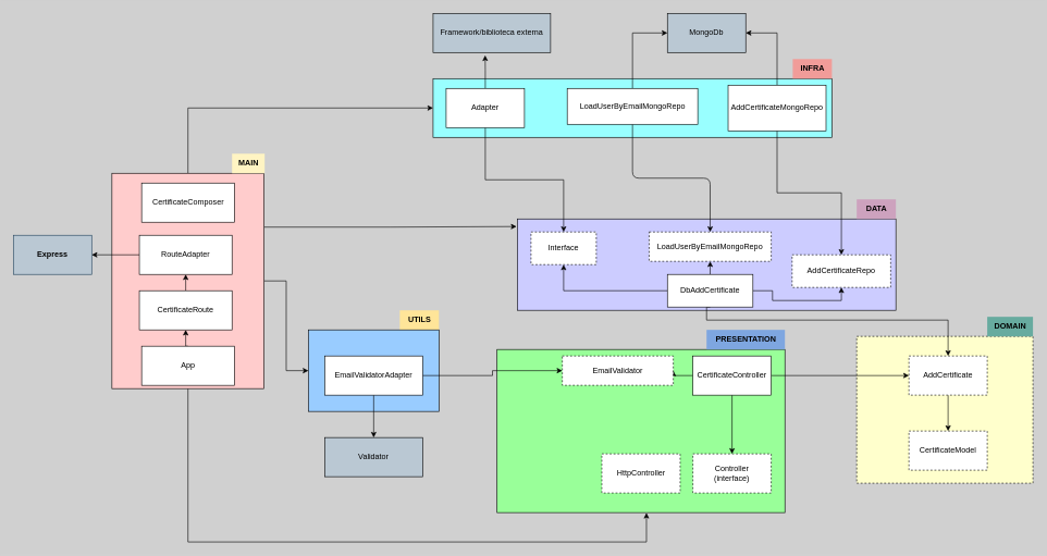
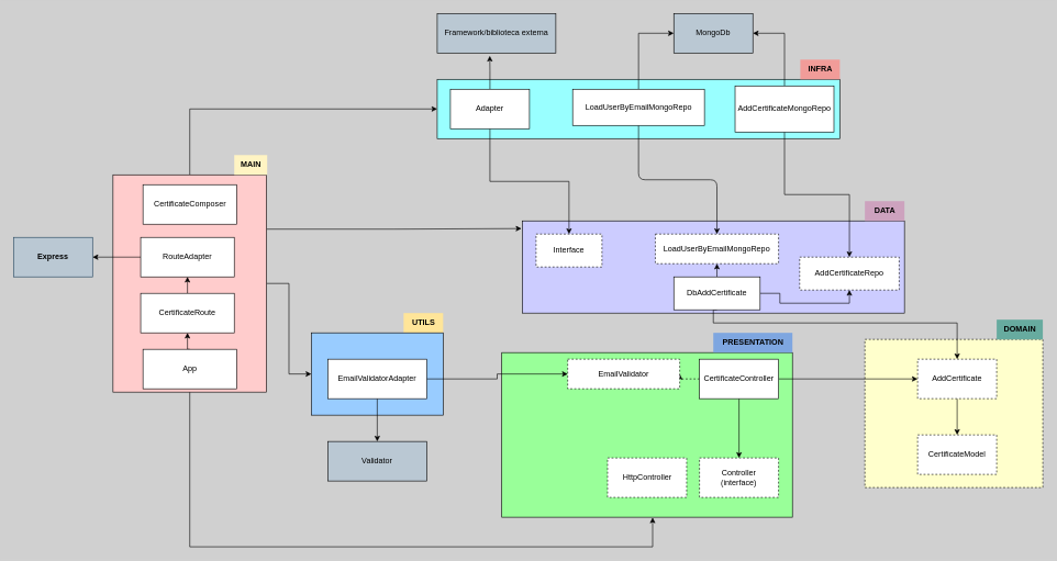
  <mxCell id="0" />
  <mxCell id="1" parent="0" />
  <mxCell id="2" value="&lt;b&gt;&lt;font color=&quot;#000000&quot;&gt;Express&lt;/font&gt;&lt;/b&gt;" style="rounded=0;whiteSpace=wrap;html=1;fillColor=#bac8d3;strokeColor=#23445d;" parent="1" vertex="1"><mxGeometry x="20" y="360" width="120" height="60" as="geometry" /></mxCell>
  <mxCell id="3" style="edgeStyle=orthogonalEdgeStyle;rounded=0;orthogonalLoop=1;jettySize=auto;html=1;entryX=0;entryY=0.5;entryDx=0;entryDy=0;" parent="1" source="7" target="21" edge="1"><mxGeometry relative="1" as="geometry" /></mxCell>
  <mxCell id="4" style="edgeStyle=orthogonalEdgeStyle;rounded=0;orthogonalLoop=1;jettySize=auto;html=1;exitX=0.5;exitY=1;exitDx=0;exitDy=0;entryX=0.519;entryY=1.002;entryDx=0;entryDy=0;entryPerimeter=0;" parent="1" source="7" target="9" edge="1"><mxGeometry relative="1" as="geometry"><Array as="points"><mxPoint x="287" y="830" /><mxPoint x="990" y="830" /></Array></mxGeometry></mxCell>
  <mxCell id="5" style="edgeStyle=orthogonalEdgeStyle;rounded=0;orthogonalLoop=1;jettySize=auto;html=1;exitX=0.5;exitY=0;exitDx=0;exitDy=0;entryX=0;entryY=0.5;entryDx=0;entryDy=0;" parent="1" source="7" target="37" edge="1"><mxGeometry relative="1" as="geometry" /></mxCell>
  <mxCell id="6" style="edgeStyle=orthogonalEdgeStyle;rounded=0;orthogonalLoop=1;jettySize=auto;html=1;exitX=1;exitY=0.25;exitDx=0;exitDy=0;entryX=-0.002;entryY=0.083;entryDx=0;entryDy=0;entryPerimeter=0;" parent="1" source="7" target="27" edge="1"><mxGeometry relative="1" as="geometry" /></mxCell>
  <mxCell id="7" value="" style="rounded=0;whiteSpace=wrap;html=1;fillColor=#FFCCCC;" parent="1" vertex="1"><mxGeometry x="171" y="265" width="233" height="330" as="geometry" /></mxCell>
  <mxCell id="8" value="" style="rounded=0;whiteSpace=wrap;html=1;dashed=1;fillColor=#FFFFCC;" parent="1" vertex="1"><mxGeometry x="1312" y="515" width="270" height="225" as="geometry" /></mxCell>
  <mxCell id="9" value="" style="rounded=0;whiteSpace=wrap;html=1;fillColor=#99FF99;" parent="1" vertex="1"><mxGeometry x="761" y="535" width="441" height="250" as="geometry" /></mxCell>
  <mxCell id="10" style="edgeStyle=orthogonalEdgeStyle;rounded=0;orthogonalLoop=1;jettySize=auto;html=1;entryX=0.5;entryY=0;entryDx=0;entryDy=0;" parent="1" source="13" target="14" edge="1"><mxGeometry relative="1" as="geometry" /></mxCell>
- <mxCell id="11" style="edgeStyle=orthogonalEdgeStyle;rounded=0;orthogonalLoop=1;jettySize=auto;html=1;exitX=0;exitY=0.5;exitDx=0;exitDy=0;entryX=1;entryY=0.5;entryDx=0;entryDy=0;" parent="1" source="13" target="19" edge="1"><mxGeometry relative="1" as="geometry" /></mxCell>
+ <mxCell id="11" style="edgeStyle=orthogonalEdgeStyle;rounded=0;orthogonalLoop=1;jettySize=auto;html=1;exitX=0;exitY=0.5;exitDx=0;exitDy=0;entryX=1;entryY=0.5;entryDx=0;entryDy=0;dashed=1;" parent="1" source="13" target="19" edge="1"><mxGeometry relative="1" as="geometry" /></mxCell>
  <mxCell id="12" style="edgeStyle=orthogonalEdgeStyle;rounded=0;orthogonalLoop=1;jettySize=auto;html=1;exitX=1;exitY=0.5;exitDx=0;exitDy=0;entryX=0;entryY=0.5;entryDx=0;entryDy=0;" parent="1" source="13" target="36" edge="1"><mxGeometry relative="1" as="geometry" /></mxCell>
  <mxCell id="13" value="CertificateController" style="rounded=0;whiteSpace=wrap;html=1;" parent="1" vertex="1"><mxGeometry x="1061" y="545" width="120" height="60" as="geometry" /></mxCell>
  <mxCell id="14" value="Controller&lt;br&gt;(interface)" style="rounded=0;whiteSpace=wrap;html=1;dashed=1;" parent="1" vertex="1"><mxGeometry x="1061" y="695" width="120" height="60" as="geometry" /></mxCell>
  <mxCell id="15" style="edgeStyle=orthogonalEdgeStyle;rounded=0;orthogonalLoop=1;jettySize=auto;html=1;exitX=0.5;exitY=1;exitDx=0;exitDy=0;" parent="1" source="9" target="9" edge="1"><mxGeometry relative="1" as="geometry" /></mxCell>
  <mxCell id="16" style="edgeStyle=orthogonalEdgeStyle;rounded=0;orthogonalLoop=1;jettySize=auto;html=1;exitX=0;exitY=0.5;exitDx=0;exitDy=0;entryX=1;entryY=0.5;entryDx=0;entryDy=0;" parent="1" source="17" target="2" edge="1"><mxGeometry relative="1" as="geometry" /></mxCell>
  <mxCell id="17" value="RouteAdapter" style="rounded=0;whiteSpace=wrap;html=1;" parent="1" vertex="1"><mxGeometry x="213" y="360" width="142" height="60" as="geometry" /></mxCell>
  <mxCell id="18" value="&lt;b&gt;&lt;font color=&quot;#000000&quot;&gt;PRESENTATION&lt;/font&gt;&lt;/b&gt;" style="text;html=1;resizable=0;autosize=1;align=center;verticalAlign=middle;points=[];fillColor=#7EA6E0;strokeColor=none;rounded=0;dashed=1;" parent="1" vertex="1"><mxGeometry x="1082" y="505" width="120" height="30" as="geometry" /></mxCell>
  <mxCell id="19" value="EmailValidator" style="rounded=0;whiteSpace=wrap;html=1;dashed=1;" parent="1" vertex="1"><mxGeometry x="861" y="545" width="170" height="45" as="geometry" /></mxCell>
  <mxCell id="20" value="&lt;b&gt;&lt;font color=&quot;#000000&quot;&gt;UTILS&lt;/font&gt;&lt;/b&gt;" style="text;html=1;resizable=0;autosize=1;align=center;verticalAlign=middle;points=[];fillColor=#FFE599;strokeColor=none;rounded=0;dashed=1;" parent="1" vertex="1"><mxGeometry x="612" y="475" width="60" height="30" as="geometry" /></mxCell>
  <mxCell id="21" value="" style="rounded=0;whiteSpace=wrap;html=1;fillColor=#99CCFF;" parent="1" vertex="1"><mxGeometry x="472" y="505" width="200" height="125" as="geometry" /></mxCell>
  <mxCell id="22" style="edgeStyle=orthogonalEdgeStyle;rounded=0;orthogonalLoop=1;jettySize=auto;html=1;exitX=1;exitY=0.5;exitDx=0;exitDy=0;entryX=0;entryY=0.5;entryDx=0;entryDy=0;" parent="1" source="24" target="19" edge="1"><mxGeometry relative="1" as="geometry" /></mxCell>
  <mxCell id="23" style="edgeStyle=orthogonalEdgeStyle;rounded=0;orthogonalLoop=1;jettySize=auto;html=1;exitX=0.5;exitY=1;exitDx=0;exitDy=0;entryX=0.5;entryY=0;entryDx=0;entryDy=0;" parent="1" source="24" target="25" edge="1"><mxGeometry relative="1" as="geometry" /></mxCell>
  <mxCell id="24" value="EmailValidatorAdapter" style="rounded=0;whiteSpace=wrap;html=1;" parent="1" vertex="1"><mxGeometry x="497" y="545" width="150" height="60" as="geometry" /></mxCell>
  <mxCell id="25" value="&lt;font color=&quot;#000000&quot;&gt;Validator&lt;/font&gt;" style="rounded=0;whiteSpace=wrap;html=1;fillColor=#BAC8D3;" parent="1" vertex="1"><mxGeometry x="497" y="670" width="150" height="60" as="geometry" /></mxCell>
  <mxCell id="26" value="&lt;b&gt;&lt;font color=&quot;#000000&quot;&gt;DOMAIN&lt;/font&gt;&lt;/b&gt;" style="text;html=1;align=center;verticalAlign=middle;resizable=0;points=[];autosize=1;strokeColor=none;fillColor=#67AB9F;" parent="1" vertex="1"><mxGeometry x="1512" y="485" width="70" height="30" as="geometry" /></mxCell>
  <mxCell id="27" value="" style="rounded=0;whiteSpace=wrap;html=1;fillColor=#CCCCFF;" parent="1" vertex="1"><mxGeometry x="792" y="335" width="580" height="140" as="geometry" /></mxCell>
  <mxCell id="28" value="&lt;b&gt;&lt;font color=&quot;#000000&quot;&gt;DATA&lt;/font&gt;&lt;/b&gt;" style="text;html=1;align=center;verticalAlign=middle;resizable=0;points=[];autosize=1;strokeColor=none;fillColor=#CDA2BE;" parent="1" vertex="1"><mxGeometry x="1312" y="305" width="60" height="30" as="geometry" /></mxCell>
- <mxCell id="29" style="edgeStyle=orthogonalEdgeStyle;rounded=0;orthogonalLoop=1;jettySize=auto;html=1;entryX=0.5;entryY=1;entryDx=0;entryDy=0;" parent="1" source="33" target="40" edge="1"><mxGeometry relative="1" as="geometry" /></mxCell>
  <mxCell id="30" style="edgeStyle=orthogonalEdgeStyle;rounded=0;orthogonalLoop=1;jettySize=auto;html=1;exitX=1;exitY=0.5;exitDx=0;exitDy=0;entryX=0.5;entryY=1;entryDx=0;entryDy=0;" parent="1" source="33" target="47" edge="1"><mxGeometry relative="1" as="geometry" /></mxCell>
  <mxCell id="31" style="edgeStyle=orthogonalEdgeStyle;rounded=0;orthogonalLoop=1;jettySize=auto;html=1;exitX=0.5;exitY=1;exitDx=0;exitDy=0;" parent="1" source="33" target="36" edge="1"><mxGeometry relative="1" as="geometry"><Array as="points"><mxPoint x="1082" y="490" /><mxPoint x="1452" y="490" /></Array></mxGeometry></mxCell>
  <mxCell id="32" value="" style="edgeStyle=none;html=1;elbow=vertical;" parent="1" source="33" target="58" edge="1"><mxGeometry relative="1" as="geometry" /></mxCell>
  <mxCell id="33" value="DbAddCertificate" style="rounded=0;whiteSpace=wrap;html=1;" parent="1" vertex="1"><mxGeometry x="1022" y="420" width="131" height="50" as="geometry" /></mxCell>
  <mxCell id="34" value="&lt;font color=&quot;#000000&quot;&gt;MongoDb&lt;/font&gt;" style="rounded=0;whiteSpace=wrap;html=1;fillColor=#BAC8D3;" parent="1" vertex="1"><mxGeometry x="1022" y="20" width="120" height="60" as="geometry" /></mxCell>
  <mxCell id="35" value="" style="edgeStyle=none;html=1;" edge="1" parent="1" source="36" target="59"><mxGeometry relative="1" as="geometry" /></mxCell>
  <mxCell id="36" value="AddCertificate" style="rounded=0;whiteSpace=wrap;html=1;dashed=1;" parent="1" vertex="1"><mxGeometry x="1392" y="545" width="120" height="60" as="geometry" /></mxCell>
  <mxCell id="37" value="" style="rounded=0;whiteSpace=wrap;html=1;fillColor=#99FFFF;" parent="1" vertex="1"><mxGeometry x="663" y="120" width="611" height="90" as="geometry" /></mxCell>
  <mxCell id="38" value="&lt;b&gt;&lt;font color=&quot;#000000&quot;&gt;INFRA&lt;/font&gt;&lt;/b&gt;" style="text;html=1;align=center;verticalAlign=middle;resizable=0;points=[];autosize=1;strokeColor=none;fillColor=#F19C99;" parent="1" vertex="1"><mxGeometry x="1214" y="90" width="60" height="30" as="geometry" /></mxCell>
  <mxCell id="39" value="&lt;font color=&quot;#000000&quot;&gt;Framework/biblioteca externa&lt;/font&gt;" style="rounded=0;whiteSpace=wrap;html=1;fillColor=#BAC8D3;" parent="1" vertex="1"><mxGeometry x="663" y="20" width="180" height="60" as="geometry" /></mxCell>
  <mxCell id="40" value="Interface" style="rounded=0;whiteSpace=wrap;html=1;dashed=1;" parent="1" vertex="1"><mxGeometry x="813" y="355" width="100" height="50" as="geometry" /></mxCell>
  <mxCell id="41" style="edgeStyle=orthogonalEdgeStyle;rounded=0;orthogonalLoop=1;jettySize=auto;html=1;exitX=0.5;exitY=1;exitDx=0;exitDy=0;entryX=0.5;entryY=0;entryDx=0;entryDy=0;" parent="1" source="43" target="40" edge="1"><mxGeometry relative="1" as="geometry" /></mxCell>
  <mxCell id="42" style="edgeStyle=orthogonalEdgeStyle;rounded=0;orthogonalLoop=1;jettySize=auto;html=1;entryX=0.443;entryY=1.072;entryDx=0;entryDy=0;entryPerimeter=0;" parent="1" source="43" target="39" edge="1"><mxGeometry relative="1" as="geometry" /></mxCell>
  <mxCell id="43" value="Adapter" style="rounded=0;whiteSpace=wrap;html=1;" parent="1" vertex="1"><mxGeometry x="683" y="135" width="120" height="60" as="geometry" /></mxCell>
  <mxCell id="44" style="edgeStyle=orthogonalEdgeStyle;rounded=0;orthogonalLoop=1;jettySize=auto;html=1;exitX=0.5;exitY=1;exitDx=0;exitDy=0;" parent="1" source="46" target="47" edge="1"><mxGeometry relative="1" as="geometry" /></mxCell>
  <mxCell id="45" style="edgeStyle=orthogonalEdgeStyle;rounded=0;orthogonalLoop=1;jettySize=auto;html=1;entryX=1;entryY=0.5;entryDx=0;entryDy=0;" parent="1" source="46" target="34" edge="1"><mxGeometry relative="1" as="geometry" /></mxCell>
  <mxCell id="46" value="AddCertificateMongoRepo" style="rounded=0;whiteSpace=wrap;html=1;" parent="1" vertex="1"><mxGeometry x="1115" y="130" width="150" height="70" as="geometry" /></mxCell>
  <mxCell id="47" value="AddCertificateRepo" style="rounded=0;whiteSpace=wrap;html=1;dashed=1;" parent="1" vertex="1"><mxGeometry x="1213" y="390" width="151" height="50" as="geometry" /></mxCell>
  <mxCell id="48" value="HttpController" style="rounded=0;whiteSpace=wrap;html=1;dashed=1;" parent="1" vertex="1"><mxGeometry x="921.5" y="695" width="120" height="60" as="geometry" /></mxCell>
  <mxCell id="49" value="&lt;b&gt;&lt;font color=&quot;#000000&quot;&gt;MAIN&lt;/font&gt;&lt;/b&gt;" style="text;html=1;resizable=0;autosize=1;align=center;verticalAlign=middle;points=[];fillColor=#FFF4C3;strokeColor=none;rounded=0;dashed=1;" parent="1" vertex="1"><mxGeometry x="355" y="235" width="50" height="30" as="geometry" /></mxCell>
  <mxCell id="50" value="CertificateComposer" style="rounded=0;whiteSpace=wrap;html=1;" parent="1" vertex="1"><mxGeometry x="216.5" y="280" width="142" height="60" as="geometry" /></mxCell>
  <mxCell id="51" style="edgeStyle=orthogonalEdgeStyle;rounded=0;orthogonalLoop=1;jettySize=auto;html=1;exitX=0.5;exitY=0;exitDx=0;exitDy=0;entryX=0.5;entryY=1;entryDx=0;entryDy=0;" parent="1" source="52" target="54" edge="1"><mxGeometry relative="1" as="geometry" /></mxCell>
  <mxCell id="52" value="App" style="rounded=0;whiteSpace=wrap;html=1;" parent="1" vertex="1"><mxGeometry x="216.5" y="530" width="142" height="60" as="geometry" /></mxCell>
  <mxCell id="53" style="edgeStyle=orthogonalEdgeStyle;rounded=0;orthogonalLoop=1;jettySize=auto;html=1;exitX=0.5;exitY=0;exitDx=0;exitDy=0;entryX=0.5;entryY=1;entryDx=0;entryDy=0;" parent="1" source="54" target="17" edge="1"><mxGeometry relative="1" as="geometry" /></mxCell>
  <mxCell id="54" value="CertificateRoute" style="rounded=0;whiteSpace=wrap;html=1;" parent="1" vertex="1"><mxGeometry x="213" y="445" width="142" height="60" as="geometry" /></mxCell>
  <mxCell id="55" style="edgeStyle=orthogonalEdgeStyle;rounded=0;orthogonalLoop=1;jettySize=auto;html=1;exitX=0.5;exitY=0;exitDx=0;exitDy=0;entryX=0;entryY=0.5;entryDx=0;entryDy=0;" parent="1" source="57" target="34" edge="1"><mxGeometry relative="1" as="geometry" /></mxCell>
  <mxCell id="56" style="edgeStyle=orthogonalEdgeStyle;html=1;exitX=0.5;exitY=1;exitDx=0;exitDy=0;elbow=vertical;" parent="1" source="57" target="58" edge="1"><mxGeometry relative="1" as="geometry" /></mxCell>
  <mxCell id="57" value="LoadUserByEmailMongoRepo" style="rounded=0;whiteSpace=wrap;html=1;" parent="1" vertex="1"><mxGeometry x="868.5" y="135" width="200" height="55" as="geometry" /></mxCell>
  <mxCell id="58" value="LoadUserByEmailMongoRepo" style="rounded=0;whiteSpace=wrap;html=1;dashed=1;" parent="1" vertex="1"><mxGeometry x="994" y="355" width="187" height="45" as="geometry" /></mxCell>
  <mxCell id="59" value="CertificateModel" style="rounded=0;whiteSpace=wrap;html=1;dashed=1;" vertex="1" parent="1"><mxGeometry x="1392" y="660" width="120" height="60" as="geometry" /></mxCell>
